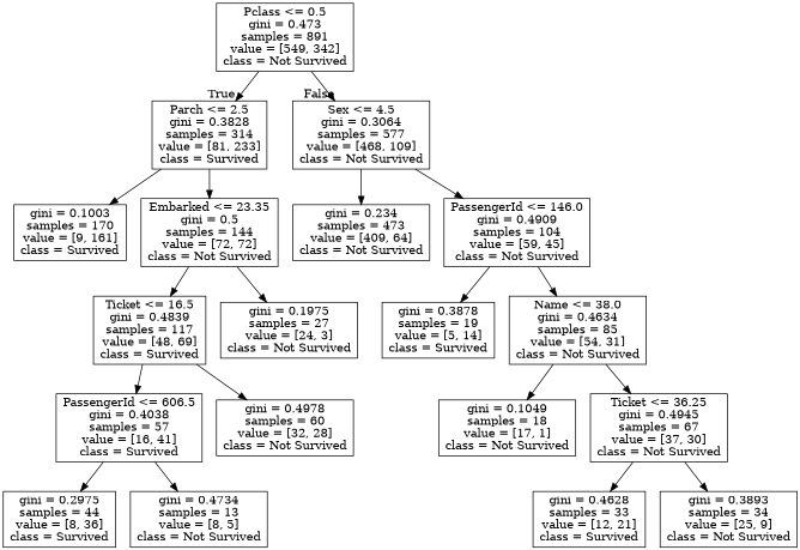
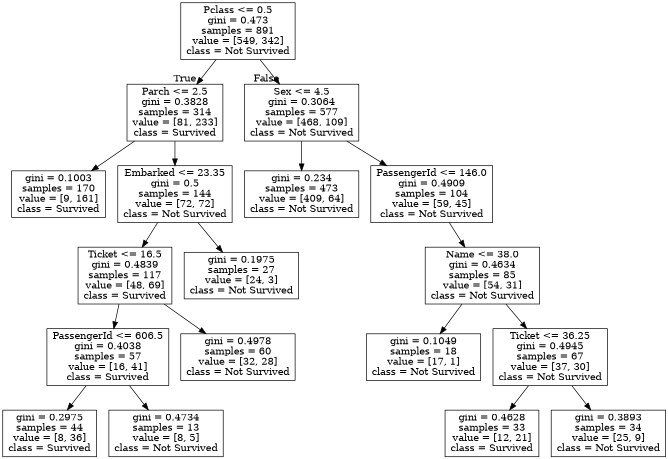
  digraph {
    node [shape=box]
    n1 [label="Pclass <= 0.5\ngini = 0.473\nsamples = 891\nvalue = [549, 342]\nclass = Not Survived"]
    n2 [label="Parch <= 2.5\ngini = 0.3828\nsamples = 314\nvalue = [81, 233]\nclass = Survived"]
    n3 [label="Sex <= 4.5\ngini = 0.3064\nsamples = 577\nvalue = [468, 109]\nclass = Not Survived"]
    n4 [label="gini = 0.1003\nsamples = 170\nvalue = [9, 161]\nclass = Survived"]
    n5 [label="Embarked <= 23.35\ngini = 0.5\nsamples = 144\nvalue = [72, 72]\nclass = Not Survived"]
    n6 [label="Ticket <= 16.5\ngini = 0.4839\nsamples = 117\nvalue = [48, 69]\nclass = Survived"]
    n7 [label="gini = 0.1975\nsamples = 27\nvalue = [24, 3]\nclass = Not Survived"]
    n8 [label="PassengerId <= 606.5\ngini = 0.4038\nsamples = 57\nvalue = [16, 41]\nclass = Survived"]
    n9 [label="gini = 0.4978\nsamples = 60\nvalue = [32, 28]\nclass = Not Survived"]
    n10 [label="gini = 0.2975\nsamples = 44\nvalue = [8, 36]\nclass = Survived"]
    n11 [label="gini = 0.4734\nsamples = 13\nvalue = [8, 5]\nclass = Not Survived"]
    n12 [label="gini = 0.234\nsamples = 473\nvalue = [409, 64]\nclass = Not Survived"]
    n13 [label="PassengerId <= 146.0\ngini = 0.4909\nsamples = 104\nvalue = [59, 45]\nclass = Not Survived"]
-   n14 [label="gini = 0.3878\nsamples = 19\nvalue = [5, 14]\nclass = Survived"]
    n15 [label="Name <= 38.0\ngini = 0.4634\nsamples = 85\nvalue = [54, 31]\nclass = Not Survived"]
    n16 [label="gini = 0.1049\nsamples = 18\nvalue = [17, 1]\nclass = Not Survived"]
    n17 [label="Ticket <= 36.25\ngini = 0.4945\nsamples = 67\nvalue = [37, 30]\nclass = Not Survived"]
    n18 [label="gini = 0.4628\nsamples = 33\nvalue = [12, 21]\nclass = Survived"]
    n19 [label="gini = 0.3893\nsamples = 34\nvalue = [25, 9]\nclass = Not Survived"]
    n1 -> n2 [headlabel=True labelangle=45 labeldistance=2.5]
    n1 -> n3 [headlabel=False labelangle=-45 labeldistance=2.5]
    n2 -> n4
    n2 -> n5
    n3 -> n12
    n3 -> n13
    n5 -> n6
    n5 -> n7
    n6 -> n8
    n6 -> n9
    n8 -> n10
    n8 -> n11
-   n13 -> n14
    n13 -> n15
    n15 -> n16
    n15 -> n17
    n17 -> n18
    n17 -> n19
  }
